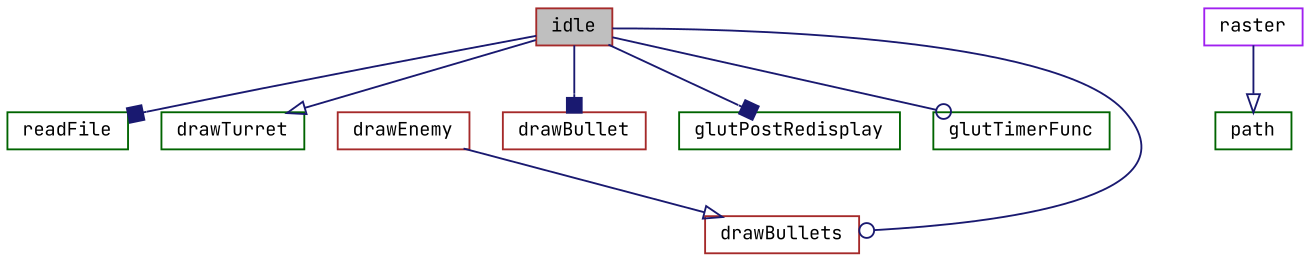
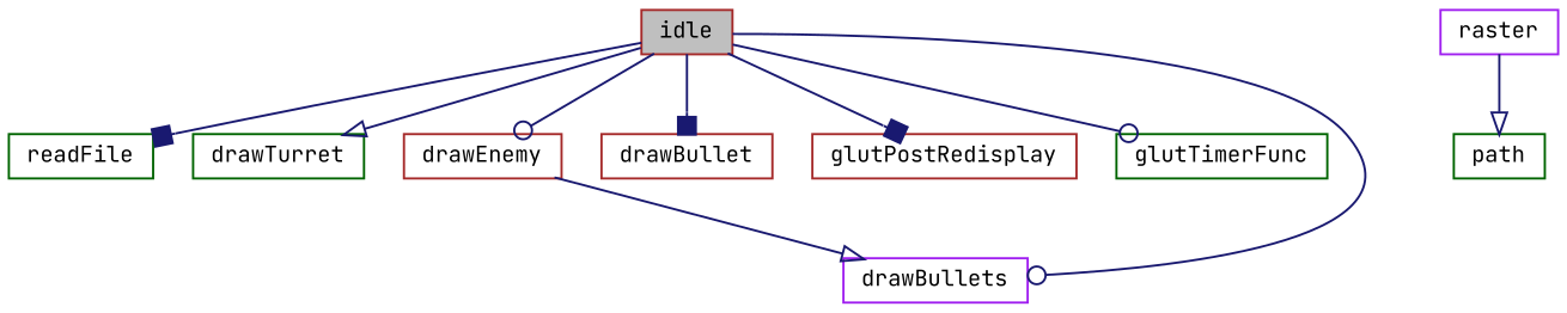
  digraph {
    fontname="JetBrains Mono"
    rankdir=TB
    node [color=darkgreen fillcolor=white fontname="JetBrains Mono" fontsize=10 shape=record style=filled]
    edge [arrowhead=box color=midnightblue fontname="JetBrains Mono" fontsize=10 labelfontname=Helvetica labelfontsize=10 style=solid]
    n1 [color=brown fillcolor=grey75 fontcolor=black height=0.2 label=idle width=0.4]
    n2 [height=0.2 label=readFile width=0.4]
    n3 [height=0.2 label=drawTurret width=0.4]
    n4 [color=brown height=0.2 label=drawEnemy width=0.4]
    n5 [color=brown height=0.2 label=drawBullet width=0.4]
-   n6 [height=0.2 label=glutPostRedisplay width=0.4]
+   n6 [color=brown height=0.2 label=glutPostRedisplay width=0.4]
    n7 [height=0.2 label=glutTimerFunc width=0.4]
-   n8 [color=brown height=0.2 label=drawBullets width=0.4]
+   n8 [color=purple height=0.2 label=drawBullets width=0.4]
    n9 [color=purple height=0.2 label=raster width=0.4]
    n10 [height=0.2 label=path width=0.4]
    n1 -> n2
    n1 -> n3 [arrowhead=onormal]
+   n1 -> n4 [arrowhead=odot]
    n1 -> n5
    n1 -> n6
    n1 -> n7 [arrowhead=odot]
    n1 -> n8 [arrowhead=odot]
    n4 -> n8 [arrowhead=onormal]
    n9 -> n10 [arrowhead=onormal]
  }
